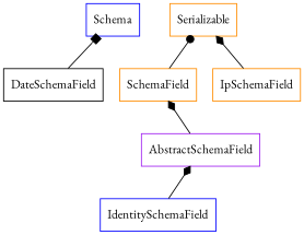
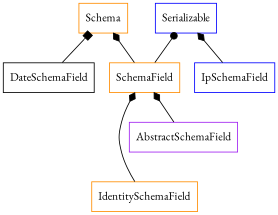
  digraph {
    fontname="EB Garamond"
    rankdir=BT
    node [color=darkorange fontname="EB Garamond" shape=box]
    edge [arrowhead=diamond fontname="EB Garamond"]
    SchemaField
-   Schema [color=blue]
-   Serializable
+   Schema
+   Serializable [color=blue]
    AbstractSchemaField [color=purple]
    DateSchemaField [color=black]
-   IdentitySchemaField [color=blue]
-   IpSchemaField
+   IdentitySchemaField
+   IpSchemaField [color=blue]
    subgraph sub_1 {
      SchemaField
      Schema
      Serializable
      AbstractSchemaField
      DateSchemaField
      IdentitySchemaField
      IpSchemaField
    }
+   SchemaField -> Schema
    SchemaField -> Serializable [arrowhead=dot]
    AbstractSchemaField -> SchemaField
    DateSchemaField -> Schema [arrowhead=box]
-   IdentitySchemaField -> AbstractSchemaField
+   IdentitySchemaField -> SchemaField
    IpSchemaField -> Serializable
  }
